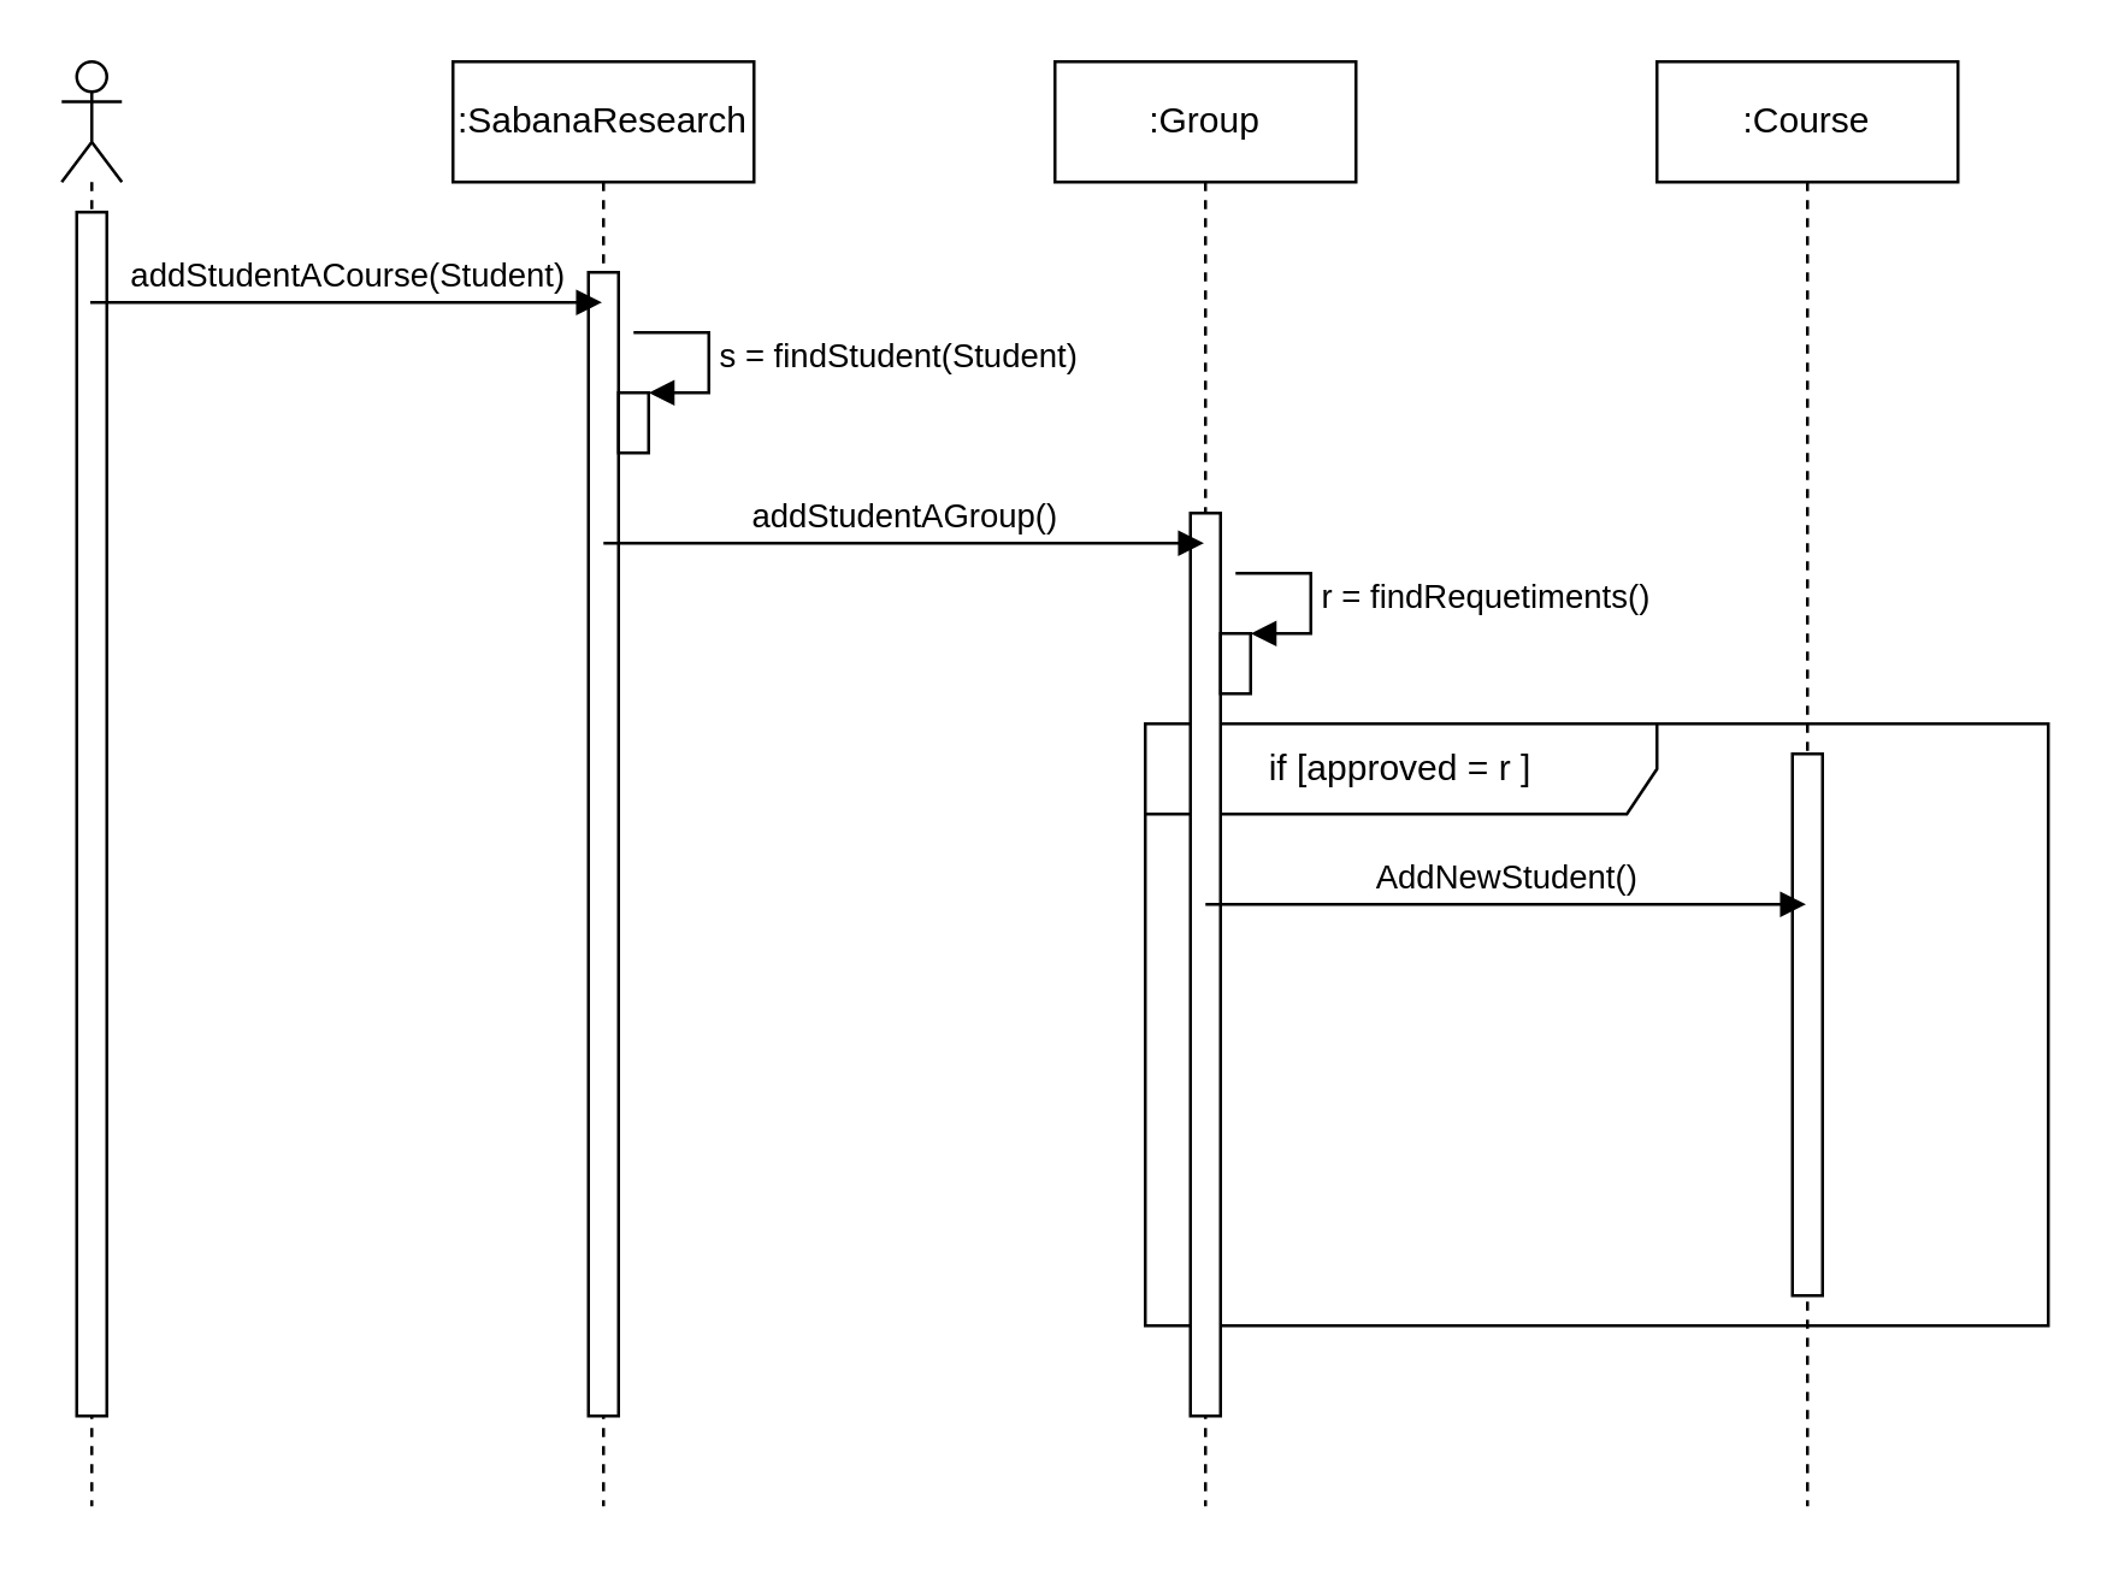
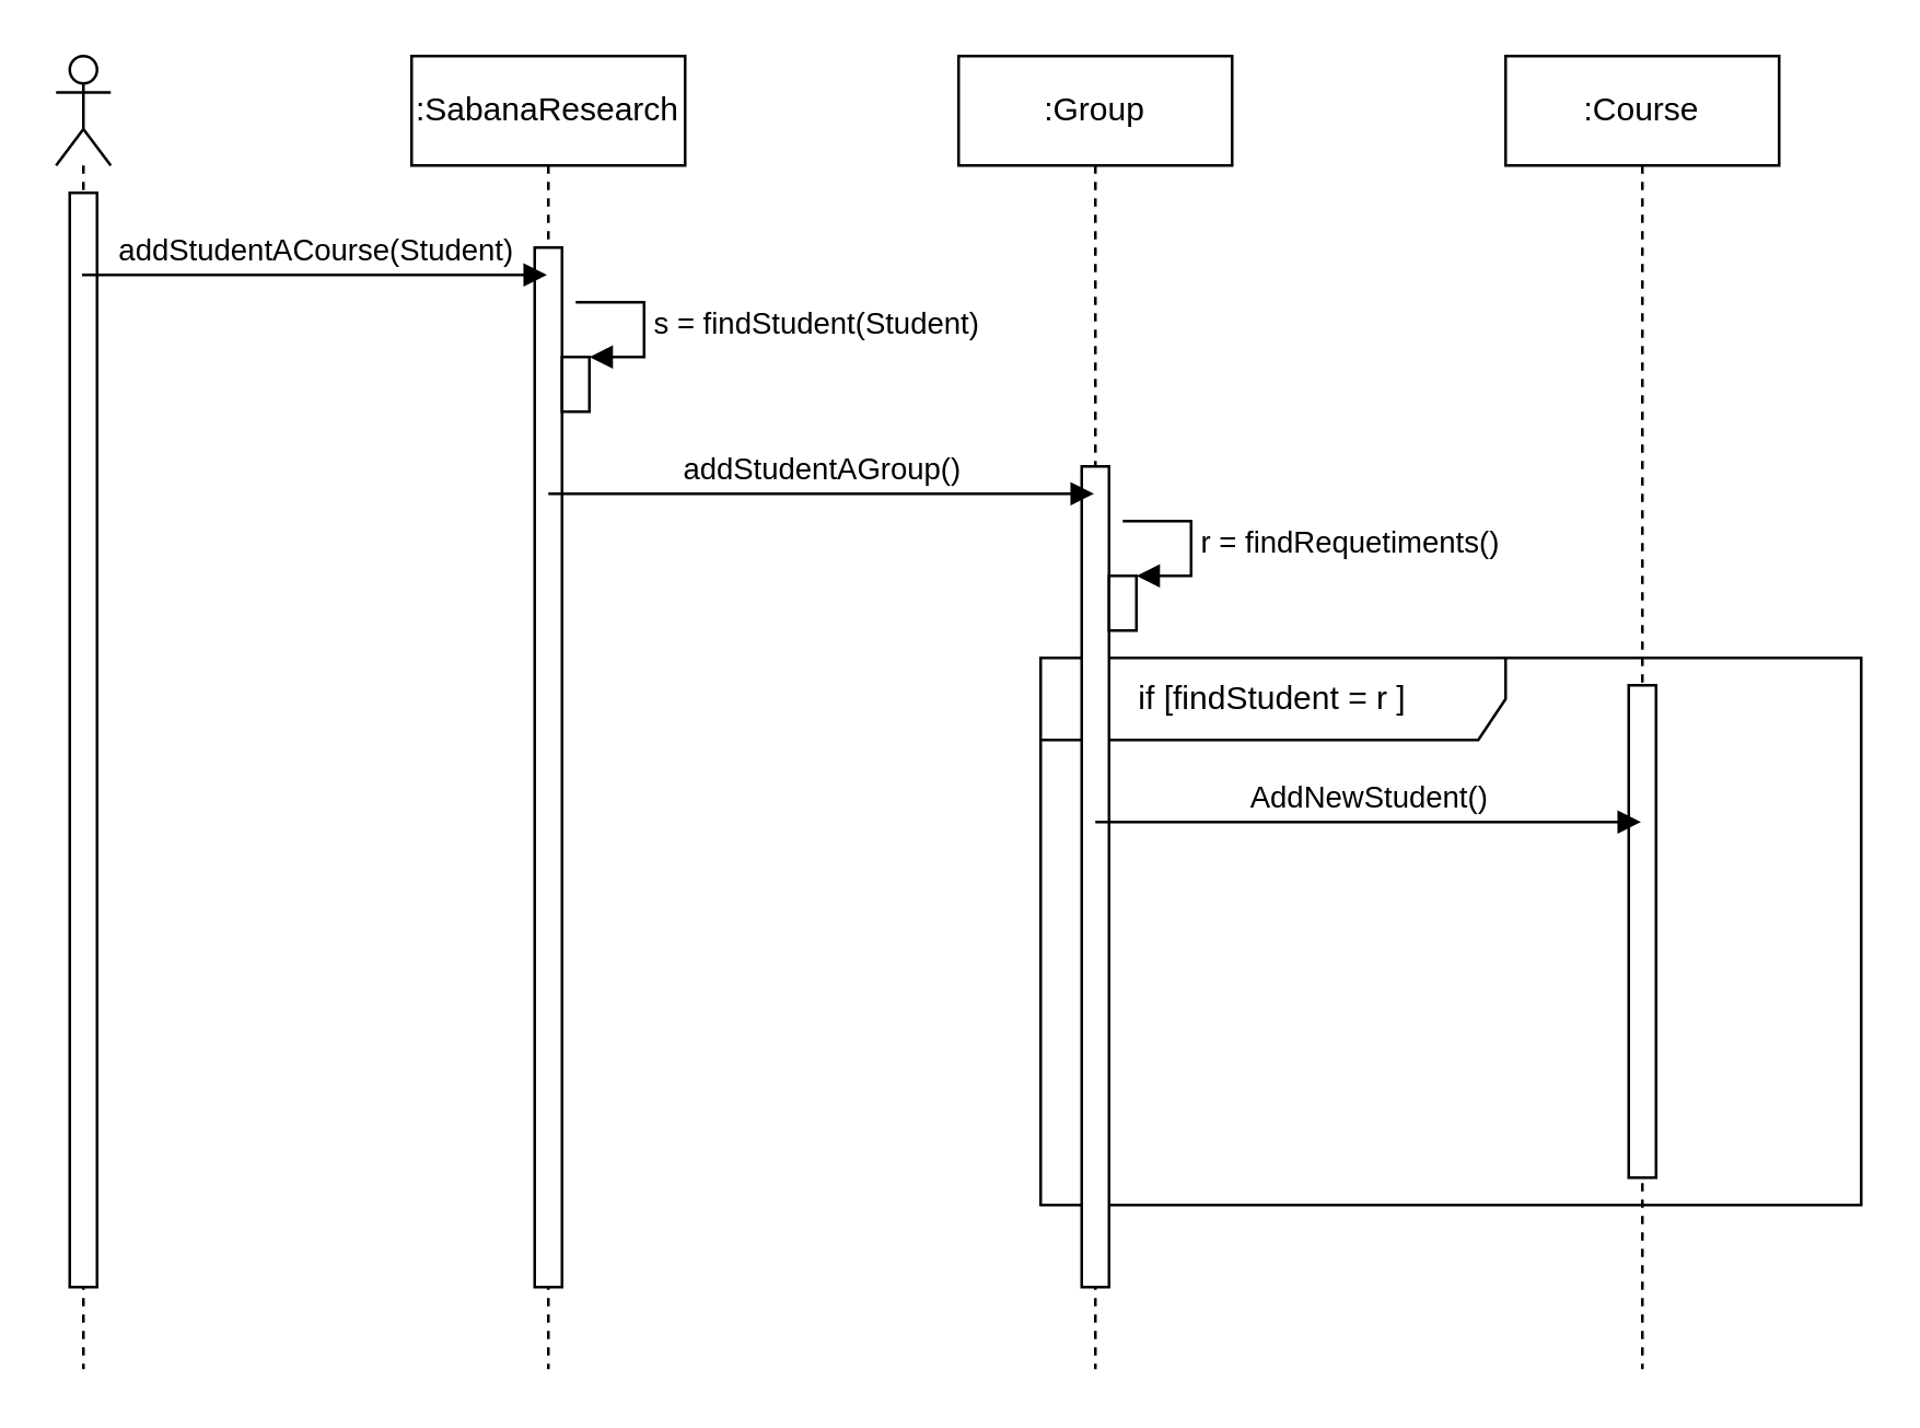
  <mxCell id="0" />
  <mxCell id="1" parent="0" />
  <mxCell id="2" value=":Course" style="shape=umlLifeline;perimeter=lifelinePerimeter;whiteSpace=wrap;html=1;container=1;collapsible=0;recursiveResize=0;outlineConnect=0;" vertex="1" parent="1"><mxGeometry x="550" y="20" width="100" height="480" as="geometry" /></mxCell>
  <mxCell id="3" value="" style="html=1;points=[];perimeter=orthogonalPerimeter;" vertex="1" parent="2"><mxGeometry x="45" y="230" width="10" height="180" as="geometry" /></mxCell>
- <mxCell id="4" value="if&amp;nbsp;&lt;span style=&quot;background-color: rgb(255 , 255 , 255)&quot;&gt;[approved = r ]&lt;/span&gt;" style="shape=umlFrame;whiteSpace=wrap;html=1;width=170;height=30;" vertex="1" parent="1"><mxGeometry x="380" y="240" width="300" height="200" as="geometry" /></mxCell>
+ <mxCell id="4" value="if&amp;nbsp;&lt;span style=&quot;background-color: rgb(255 , 255 , 255)&quot;&gt;[findStudent = r ]&lt;/span&gt;" style="shape=umlFrame;whiteSpace=wrap;html=1;width=170;height=30;" vertex="1" parent="1"><mxGeometry x="380" y="240" width="300" height="200" as="geometry" /></mxCell>
  <mxCell id="5" value=":Group" style="shape=umlLifeline;perimeter=lifelinePerimeter;whiteSpace=wrap;html=1;container=1;collapsible=0;recursiveResize=0;outlineConnect=0;" vertex="1" parent="1"><mxGeometry x="350" y="20" width="100" height="480" as="geometry" /></mxCell>
  <mxCell id="6" value="" style="html=1;points=[];perimeter=orthogonalPerimeter;" vertex="1" parent="5"><mxGeometry x="45" y="150" width="10" height="300" as="geometry" /></mxCell>
  <mxCell id="7" value="" style="html=1;points=[];perimeter=orthogonalPerimeter;" vertex="1" parent="5"><mxGeometry x="55" y="190" width="10" height="20" as="geometry" /></mxCell>
  <mxCell id="8" value="r = findRequetiments()" style="edgeStyle=orthogonalEdgeStyle;html=1;align=left;spacingLeft=2;endArrow=block;rounded=0;entryX=1;entryY=0;" edge="1" target="7" parent="5"><mxGeometry relative="1" as="geometry"><mxPoint x="60" y="170" as="sourcePoint" /><Array as="points"><mxPoint x="85" y="170" /></Array></mxGeometry></mxCell>
  <mxCell id="9" value="AddNewStudent()" style="html=1;verticalAlign=bottom;endArrow=block;" edge="1" parent="5" target="2"><mxGeometry width="80" relative="1" as="geometry"><mxPoint x="50" y="280" as="sourcePoint" /><mxPoint x="130" y="280" as="targetPoint" /></mxGeometry></mxCell>
  <mxCell id="10" value="" style="shape=umlLifeline;participant=umlActor;perimeter=lifelinePerimeter;whiteSpace=wrap;html=1;container=1;collapsible=0;recursiveResize=0;verticalAlign=top;spacingTop=36;outlineConnect=0;" vertex="1" parent="1"><mxGeometry x="20" y="20" width="20" height="480" as="geometry" /></mxCell>
  <mxCell id="11" value="" style="html=1;points=[];perimeter=orthogonalPerimeter;" vertex="1" parent="10"><mxGeometry x="5" y="50" width="10" height="400" as="geometry" /></mxCell>
  <mxCell id="12" value=":SabanaResearch" style="shape=umlLifeline;perimeter=lifelinePerimeter;whiteSpace=wrap;html=1;container=1;collapsible=0;recursiveResize=0;outlineConnect=0;" vertex="1" parent="1"><mxGeometry x="150" y="20" width="100" height="480" as="geometry" /></mxCell>
  <mxCell id="13" value="" style="html=1;points=[];perimeter=orthogonalPerimeter;" vertex="1" parent="12"><mxGeometry x="45" y="70" width="10" height="380" as="geometry" /></mxCell>
  <mxCell id="14" value="" style="html=1;points=[];perimeter=orthogonalPerimeter;" vertex="1" parent="12"><mxGeometry x="55" y="110" width="10" height="20" as="geometry" /></mxCell>
  <mxCell id="15" value="s = findStudent(Student)" style="edgeStyle=orthogonalEdgeStyle;html=1;align=left;spacingLeft=2;endArrow=block;rounded=0;entryX=1;entryY=0;" edge="1" target="14" parent="12"><mxGeometry relative="1" as="geometry"><mxPoint x="60" y="90" as="sourcePoint" /><Array as="points"><mxPoint x="85" y="90" /></Array></mxGeometry></mxCell>
  <mxCell id="16" value="addStudentAGroup()" style="html=1;verticalAlign=bottom;endArrow=block;" edge="1" parent="12" target="5"><mxGeometry width="80" relative="1" as="geometry"><mxPoint x="50" y="160" as="sourcePoint" /><mxPoint x="130" y="160" as="targetPoint" /></mxGeometry></mxCell>
  <mxCell id="17" value="addStudentACourse(Student)" style="html=1;verticalAlign=bottom;endArrow=block;" edge="1" parent="1" source="10" target="12"><mxGeometry width="80" relative="1" as="geometry"><mxPoint x="60" y="90" as="sourcePoint" /><mxPoint x="140" y="90" as="targetPoint" /><Array as="points"><mxPoint x="120" y="100" /></Array></mxGeometry></mxCell>
